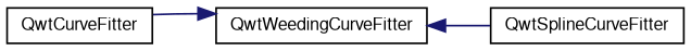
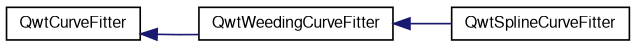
  digraph {
    rankdir=LR
    node [color=black fillcolor=white fontname=FreeSans fontsize=10 shape=record style=filled]
    edge [color=midnightblue dir=back fontname=FreeSans fontsize=10 labelfontname=FreeSans labelfontsize=10 style=solid]
    n1 [height=0.2 label=QwtCurveFitter width=0.4]
    n2 [height=0.2 label=QwtWeedingCurveFitter width=0.4]
    n3 [height=0.2 label=QwtSplineCurveFitter width=0.4]
-   n2 -> n1
+   n1 -> n2
    n2 -> n3
  }
